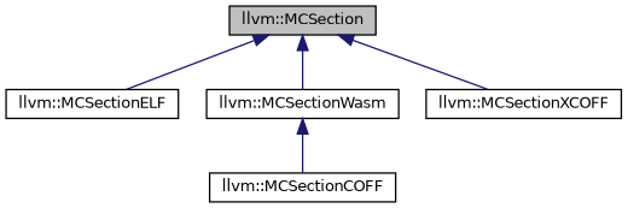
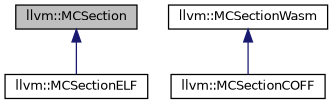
  digraph {
    rankdir=TB
    node [color=black fontname=Helvetica fontsize=10 shape=box]
    edge [color=midnightblue dir=back fontname=Helvetica fontsize=10 labelfontname=Helvetica labelfontsize=10 style=solid]
    n1 [fillcolor=grey75 fontcolor=black height=0.2 label="llvm::MCSection" style=filled width=0.4]
    n2 [height=0.2 label="llvm::MCSectionELF" width=0.4]
    n3 [height=0.2 label="llvm::MCSectionWasm" width=0.4]
-   n4 [height=0.2 label="llvm::MCSectionXCOFF" width=0.4]
    n5 [height=0.2 label="llvm::MCSectionCOFF" width=0.4]
    n1 -> n2
-   n1 -> n3
-   n1 -> n4
    n3 -> n5
  }
